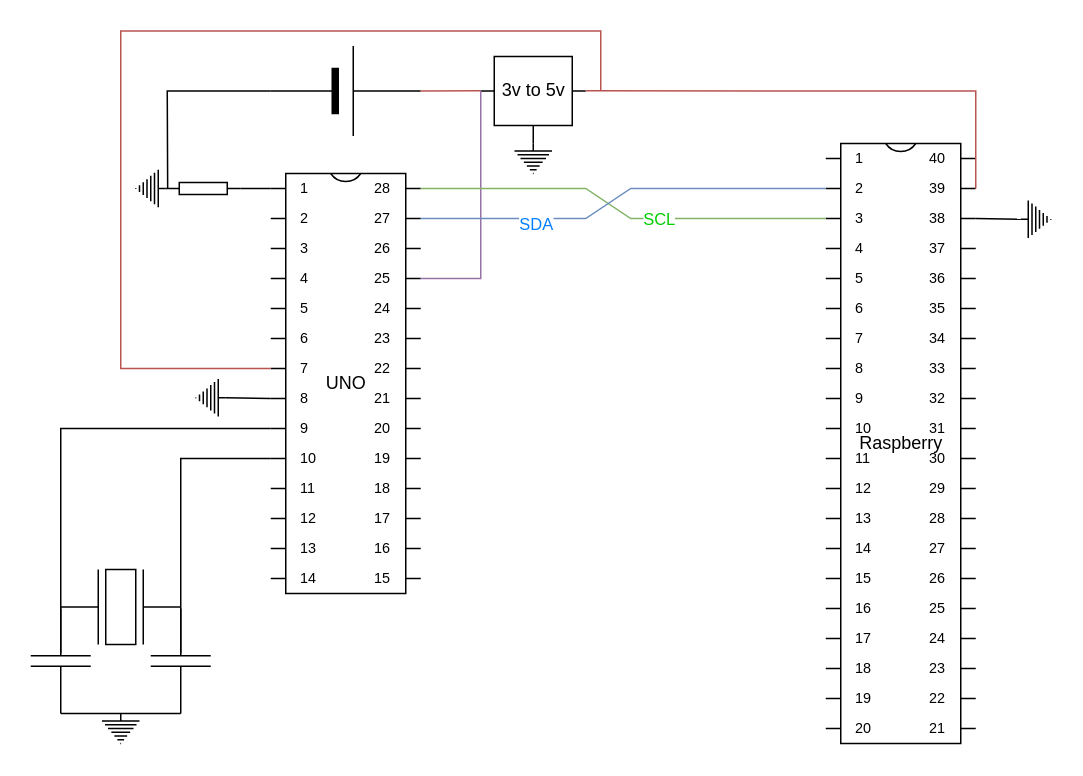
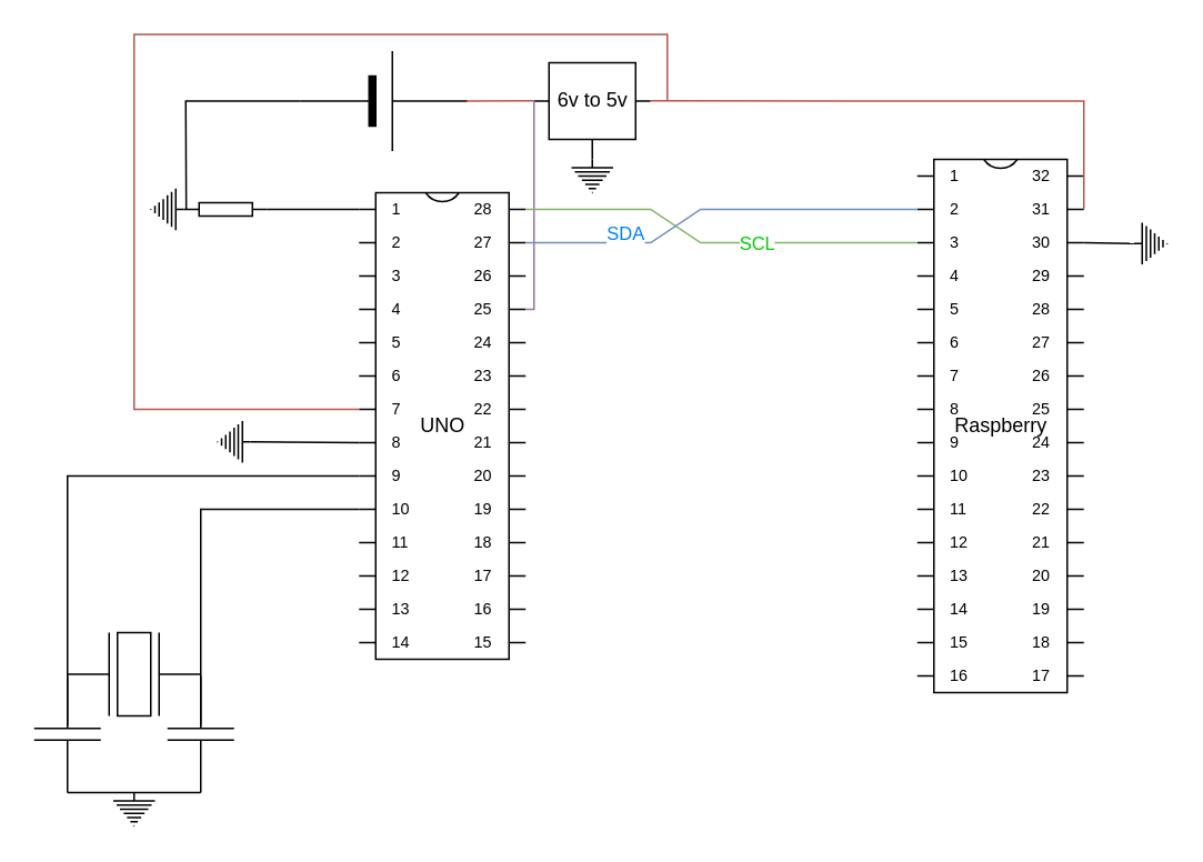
  <mxCell id="0" />
  <mxCell id="1" parent="0" />
- <mxCell id="2" value="Raspberry" style="shadow=0;dashed=0;align=center;html=1;strokeWidth=1;shape=mxgraph.electrical.logic_gates.dual_inline_ic;labelNames=a,b,c,d,e,f,g,h,i,j,k,l,m,n,o,p,q,r,s,t;" vertex="1" parent="1"><mxGeometry x="550" y="95" width="100" height="400" as="geometry" /></mxCell>
- <mxCell id="3" value="UNO" style="shadow=0;dashed=0;align=center;html=1;strokeWidth=1;shape=mxgraph.electrical.logic_gates.dual_inline_ic;labelNames=a,b,c,d,e,f,g,h,i,j,k,l,m,n,o,p,q,r,s,t;" vertex="1" parent="1"><mxGeometry x="180" y="115" width="100" height="280" as="geometry" /></mxCell>
+ <mxCell id="2" value="Raspberry" style="shadow=0;dashed=0;align=center;html=1;strokeWidth=1;shape=mxgraph.electrical.logic_gates.dual_inline_ic;labelNames=a,b,c,d,e,f,g,h,i,j,k,l,m,n,o,p,q,r,s,t;" vertex="1" parent="1"><mxGeometry x="550" y="95" width="100" height="320" as="geometry" /></mxCell>
+ <mxCell id="3" value="UNO" style="shadow=0;dashed=0;align=center;html=1;strokeWidth=1;shape=mxgraph.electrical.logic_gates.dual_inline_ic;labelNames=a,b,c,d,e,f,g,h,i,j,k,l,m,n,o,p,q,r,s,t;" vertex="1" parent="1"><mxGeometry x="215" y="115" width="100" height="280" as="geometry" /></mxCell>
  <mxCell id="4" value="" style="verticalLabelPosition=bottom;shadow=0;dashed=0;align=center;fillColor=#000000;html=1;verticalAlign=top;strokeWidth=1;shape=mxgraph.electrical.miscellaneous.monocell_battery;" vertex="1" parent="1"><mxGeometry x="180" y="30" width="100" height="60" as="geometry" /></mxCell>
  <mxCell id="5" value="" style="verticalLabelPosition=bottom;shadow=0;dashed=0;align=center;html=1;verticalAlign=top;shape=mxgraph.electrical.abstract.voltage_regulator;" vertex="1" parent="1"><mxGeometry x="320" y="37" width="70" height="58" as="geometry" /></mxCell>
  <mxCell id="6" value="" style="rounded=0;whiteSpace=wrap;html=1;" vertex="1" parent="1"><mxGeometry x="70" y="379" width="20" height="50" as="geometry" /></mxCell>
  <mxCell id="7" value="" style="endArrow=none;html=1;rounded=0;" edge="1" parent="1"><mxGeometry width="50" height="50" relative="1" as="geometry"><mxPoint x="65" y="429" as="sourcePoint" /><mxPoint x="65" y="379" as="targetPoint" /></mxGeometry></mxCell>
  <mxCell id="8" value="" style="endArrow=none;html=1;rounded=0;" edge="1" parent="1"><mxGeometry width="50" height="50" relative="1" as="geometry"><mxPoint x="95" y="429" as="sourcePoint" /><mxPoint x="95" y="379" as="targetPoint" /></mxGeometry></mxCell>
  <mxCell id="9" value="" style="endArrow=none;html=1;rounded=0;" edge="1" parent="1"><mxGeometry width="50" height="50" relative="1" as="geometry"><mxPoint x="40" y="404" as="sourcePoint" /><mxPoint x="65" y="404" as="targetPoint" /></mxGeometry></mxCell>
  <mxCell id="10" value="" style="endArrow=none;html=1;rounded=0;" edge="1" parent="1"><mxGeometry width="50" height="50" relative="1" as="geometry"><mxPoint x="95" y="404" as="sourcePoint" /><mxPoint x="120" y="404" as="targetPoint" /></mxGeometry></mxCell>
  <mxCell id="11" value="" style="endArrow=none;html=1;rounded=0;exitX=1;exitY=0.5;exitDx=0;exitDy=0;exitPerimeter=0;entryX=0;entryY=0.395;entryDx=0;entryDy=0;entryPerimeter=0;fillColor=#f8cecc;strokeColor=#b85450;" edge="1" parent="1" source="4" target="5"><mxGeometry width="50" height="50" relative="1" as="geometry"><mxPoint x="440" y="80" as="sourcePoint" /><mxPoint x="490" y="30" as="targetPoint" /></mxGeometry></mxCell>
  <mxCell id="12" value="" style="endArrow=none;html=1;rounded=0;exitX=1;exitY=0;exitDx=0;exitDy=70;exitPerimeter=0;entryX=0;entryY=0.395;entryDx=0;entryDy=0;entryPerimeter=0;fillColor=#e1d5e7;strokeColor=#9673a6;" edge="1" parent="1" source="3" target="5"><mxGeometry width="50" height="50" relative="1" as="geometry"><mxPoint x="330" y="295" as="sourcePoint" /><mxPoint x="380" y="245" as="targetPoint" /><Array as="points"><mxPoint x="320" y="185" /></Array></mxGeometry></mxCell>
  <mxCell id="13" value="" style="endArrow=none;html=1;rounded=0;entryX=0;entryY=0;entryDx=0;entryDy=190;entryPerimeter=0;" edge="1" parent="1" target="3"><mxGeometry width="50" height="50" relative="1" as="geometry"><mxPoint x="120" y="435" as="sourcePoint" /><mxPoint x="120" y="255" as="targetPoint" /><Array as="points"><mxPoint x="120" y="305" /></Array></mxGeometry></mxCell>
  <mxCell id="14" value="" style="endArrow=none;html=1;rounded=0;entryX=0;entryY=0;entryDx=0;entryDy=170;entryPerimeter=0;" edge="1" parent="1" target="3"><mxGeometry width="50" height="50" relative="1" as="geometry"><mxPoint x="40" y="435" as="sourcePoint" /><mxPoint x="100" y="325" as="targetPoint" /><Array as="points"><mxPoint x="40" y="285" /></Array></mxGeometry></mxCell>
  <mxCell id="15" value="" style="pointerEvents=1;verticalLabelPosition=bottom;shadow=0;dashed=0;align=center;html=1;verticalAlign=top;shape=mxgraph.electrical.capacitors.capacitor_1;direction=south;" vertex="1" parent="1"><mxGeometry x="20" y="405" width="40" height="70" as="geometry" /></mxCell>
  <mxCell id="16" value="" style="pointerEvents=1;verticalLabelPosition=bottom;shadow=0;dashed=0;align=center;html=1;verticalAlign=top;shape=mxgraph.electrical.capacitors.capacitor_1;direction=south;" vertex="1" parent="1"><mxGeometry x="100" y="405" width="40" height="70" as="geometry" /></mxCell>
  <mxCell id="17" value="" style="endArrow=none;html=1;rounded=0;entryX=1;entryY=0.5;entryDx=0;entryDy=0;entryPerimeter=0;" edge="1" parent="1" target="16"><mxGeometry width="50" height="50" relative="1" as="geometry"><mxPoint x="40" y="475" as="sourcePoint" /><mxPoint x="110" y="475" as="targetPoint" /></mxGeometry></mxCell>
  <mxCell id="18" value="" style="pointerEvents=1;verticalLabelPosition=bottom;shadow=0;dashed=0;align=center;html=1;verticalAlign=top;shape=mxgraph.electrical.signal_sources.protective_earth;" vertex="1" parent="1"><mxGeometry x="67.5" y="475" width="25" height="20" as="geometry" /></mxCell>
  <mxCell id="19" value="" style="endArrow=none;html=1;rounded=0;exitX=1;exitY=0;exitDx=0;exitDy=10;exitPerimeter=0;fillColor=#d5e8d4;strokeColor=#82b366;entryX=0;entryY=0;entryDx=0;entryDy=50;entryPerimeter=0;" edge="1" parent="1" source="3" target="2"><mxGeometry width="50" height="50" relative="1" as="geometry"><mxPoint x="360" y="305" as="sourcePoint" /><mxPoint x="430" y="195" as="targetPoint" /><Array as="points"><mxPoint x="390" y="125" /><mxPoint x="420" y="145" /></Array></mxGeometry></mxCell>
  <mxCell id="20" value="&lt;font color=&quot;#00cc00&quot;&gt;SCL&lt;/font&gt;" style="edgeLabel;html=1;align=center;verticalAlign=middle;resizable=0;points=[];" vertex="1" connectable="0" parent="19"><mxGeometry x="0.15" y="-4" relative="1" as="geometry"><mxPoint x="6" y="-4" as="offset" /></mxGeometry></mxCell>
  <mxCell id="21" value="" style="endArrow=none;html=1;rounded=0;exitX=1;exitY=0;exitDx=0;exitDy=30;exitPerimeter=0;fillColor=#dae8fc;strokeColor=#6c8ebf;entryX=0;entryY=0;entryDx=0;entryDy=30;entryPerimeter=0;" edge="1" parent="1" source="3" target="2"><mxGeometry width="50" height="50" relative="1" as="geometry"><mxPoint x="390" y="345" as="sourcePoint" /><mxPoint x="430" y="215" as="targetPoint" /><Array as="points"><mxPoint x="390" y="145" /><mxPoint x="420" y="125" /></Array></mxGeometry></mxCell>
  <mxCell id="22" value="&lt;font color=&quot;#007fff&quot;&gt;SDA&lt;/font&gt;" style="edgeLabel;html=1;align=center;verticalAlign=middle;resizable=0;points=[];" vertex="1" connectable="0" parent="21"><mxGeometry x="-0.246" y="1" relative="1" as="geometry"><mxPoint x="-28" y="4" as="offset" /></mxGeometry></mxCell>
  <mxCell id="23" value="" style="pointerEvents=1;verticalLabelPosition=bottom;shadow=0;dashed=0;align=center;html=1;verticalAlign=top;shape=mxgraph.electrical.signal_sources.protective_earth;" vertex="1" parent="1"><mxGeometry x="342.5" y="95" width="25" height="20" as="geometry" /></mxCell>
  <mxCell id="24" value="" style="endArrow=none;html=1;rounded=0;fontColor=#00CC00;entryX=0.5;entryY=1;entryDx=0;entryDy=0;entryPerimeter=0;exitX=0.5;exitY=0;exitDx=0;exitDy=0;exitPerimeter=0;" edge="1" parent="1" source="23" target="5"><mxGeometry width="50" height="50" relative="1" as="geometry"><mxPoint x="250" y="175" as="sourcePoint" /><mxPoint x="300" y="125" as="targetPoint" /></mxGeometry></mxCell>
- <mxCell id="25" value="&lt;font color=&quot;#000000&quot;&gt;3v to 5v&lt;/font&gt;" style="text;html=1;strokeColor=none;fillColor=none;align=center;verticalAlign=middle;whiteSpace=wrap;rounded=0;fontColor=#00CC00;" vertex="1" parent="1"><mxGeometry x="332.5" y="50" width="45" height="20" as="geometry" /></mxCell>
+ <mxCell id="25" value="&lt;font color=&quot;#000000&quot;&gt;6v to 5v&lt;/font&gt;" style="text;html=1;strokeColor=none;fillColor=none;align=center;verticalAlign=middle;whiteSpace=wrap;rounded=0;fontColor=#00CC00;" vertex="1" parent="1"><mxGeometry x="332.5" y="50" width="45" height="20" as="geometry" /></mxCell>
  <mxCell id="26" value="" style="endArrow=none;html=1;rounded=0;fontColor=#000000;exitX=1;exitY=0.395;exitDx=0;exitDy=0;exitPerimeter=0;entryX=1;entryY=0;entryDx=0;entryDy=30;entryPerimeter=0;fillColor=#f8cecc;strokeColor=#b85450;" edge="1" parent="1" source="5" target="2"><mxGeometry width="50" height="50" relative="1" as="geometry"><mxPoint x="450" y="85" as="sourcePoint" /><mxPoint x="710" y="66" as="targetPoint" /><Array as="points"><mxPoint x="650" y="60" /></Array></mxGeometry></mxCell>
  <mxCell id="27" value="" style="pointerEvents=1;verticalLabelPosition=bottom;shadow=0;dashed=0;align=center;html=1;verticalAlign=top;shape=mxgraph.electrical.signal_sources.protective_earth;direction=north;" vertex="1" parent="1"><mxGeometry x="680" y="133" width="20" height="25" as="geometry" /></mxCell>
  <mxCell id="28" value="" style="endArrow=none;html=1;rounded=0;fontColor=#000000;exitX=1;exitY=0;exitDx=0;exitDy=50;exitPerimeter=0;entryX=0.5;entryY=0;entryDx=0;entryDy=0;entryPerimeter=0;" edge="1" parent="1" source="2" target="27"><mxGeometry width="50" height="50" relative="1" as="geometry"><mxPoint x="670" y="245" as="sourcePoint" /><mxPoint x="720" y="195" as="targetPoint" /></mxGeometry></mxCell>
  <mxCell id="29" value="" style="pointerEvents=1;verticalLabelPosition=bottom;shadow=0;dashed=0;align=center;html=1;verticalAlign=top;shape=mxgraph.electrical.resistors.resistor_1;fontColor=#000000;" vertex="1" parent="1"><mxGeometry x="110" y="121" width="50" height="8" as="geometry" /></mxCell>
  <mxCell id="30" value="" style="endArrow=none;html=1;rounded=0;fontColor=#000000;exitX=0;exitY=0;exitDx=0;exitDy=10;exitPerimeter=0;entryX=1;entryY=0.5;entryDx=0;entryDy=0;entryPerimeter=0;" edge="1" parent="1" source="3" target="29"><mxGeometry width="50" height="50" relative="1" as="geometry"><mxPoint x="120" y="135" as="sourcePoint" /><mxPoint x="170" y="85" as="targetPoint" /></mxGeometry></mxCell>
  <mxCell id="31" value="" style="pointerEvents=1;verticalLabelPosition=bottom;shadow=0;dashed=0;align=center;html=1;verticalAlign=top;shape=mxgraph.electrical.signal_sources.protective_earth;direction=south;" vertex="1" parent="1"><mxGeometry x="90" y="112.5" width="20" height="25" as="geometry" /></mxCell>
  <mxCell id="32" value="" style="endArrow=none;html=1;rounded=0;fontColor=#000000;fillColor=#f8cecc;strokeColor=#b85450;entryX=0;entryY=0;entryDx=0;entryDy=130;entryPerimeter=0;" edge="1" parent="1" target="3"><mxGeometry width="50" height="50" relative="1" as="geometry"><mxPoint x="400" y="60" as="sourcePoint" /><mxPoint x="180" y="250" as="targetPoint" /><Array as="points"><mxPoint x="400" y="20" /><mxPoint x="80" y="20" /><mxPoint x="80" y="245" /></Array></mxGeometry></mxCell>
  <mxCell id="33" value="" style="pointerEvents=1;verticalLabelPosition=bottom;shadow=0;dashed=0;align=center;html=1;verticalAlign=top;shape=mxgraph.electrical.signal_sources.protective_earth;direction=south;" vertex="1" parent="1"><mxGeometry x="130" y="252" width="20" height="25" as="geometry" /></mxCell>
  <mxCell id="34" value="" style="endArrow=none;html=1;rounded=0;fontColor=#000000;exitX=0.5;exitY=0;exitDx=0;exitDy=0;exitPerimeter=0;entryX=0;entryY=0;entryDx=0;entryDy=150;entryPerimeter=0;" edge="1" parent="1" source="33" target="3"><mxGeometry width="50" height="50" relative="1" as="geometry"><mxPoint x="120" y="245" as="sourcePoint" /><mxPoint x="170" y="195" as="targetPoint" /></mxGeometry></mxCell>
  <mxCell id="35" value="" style="endArrow=none;html=1;rounded=0;fontColor=#000000;exitX=0.506;exitY=-0.064;exitDx=0;exitDy=0;exitPerimeter=0;entryX=0;entryY=0.5;entryDx=0;entryDy=0;entryPerimeter=0;" edge="1" parent="1" source="31" target="4"><mxGeometry width="50" height="50" relative="1" as="geometry"><mxPoint x="120" y="115" as="sourcePoint" /><mxPoint x="170" y="65" as="targetPoint" /><Array as="points"><mxPoint x="111" y="60" /></Array></mxGeometry></mxCell>
